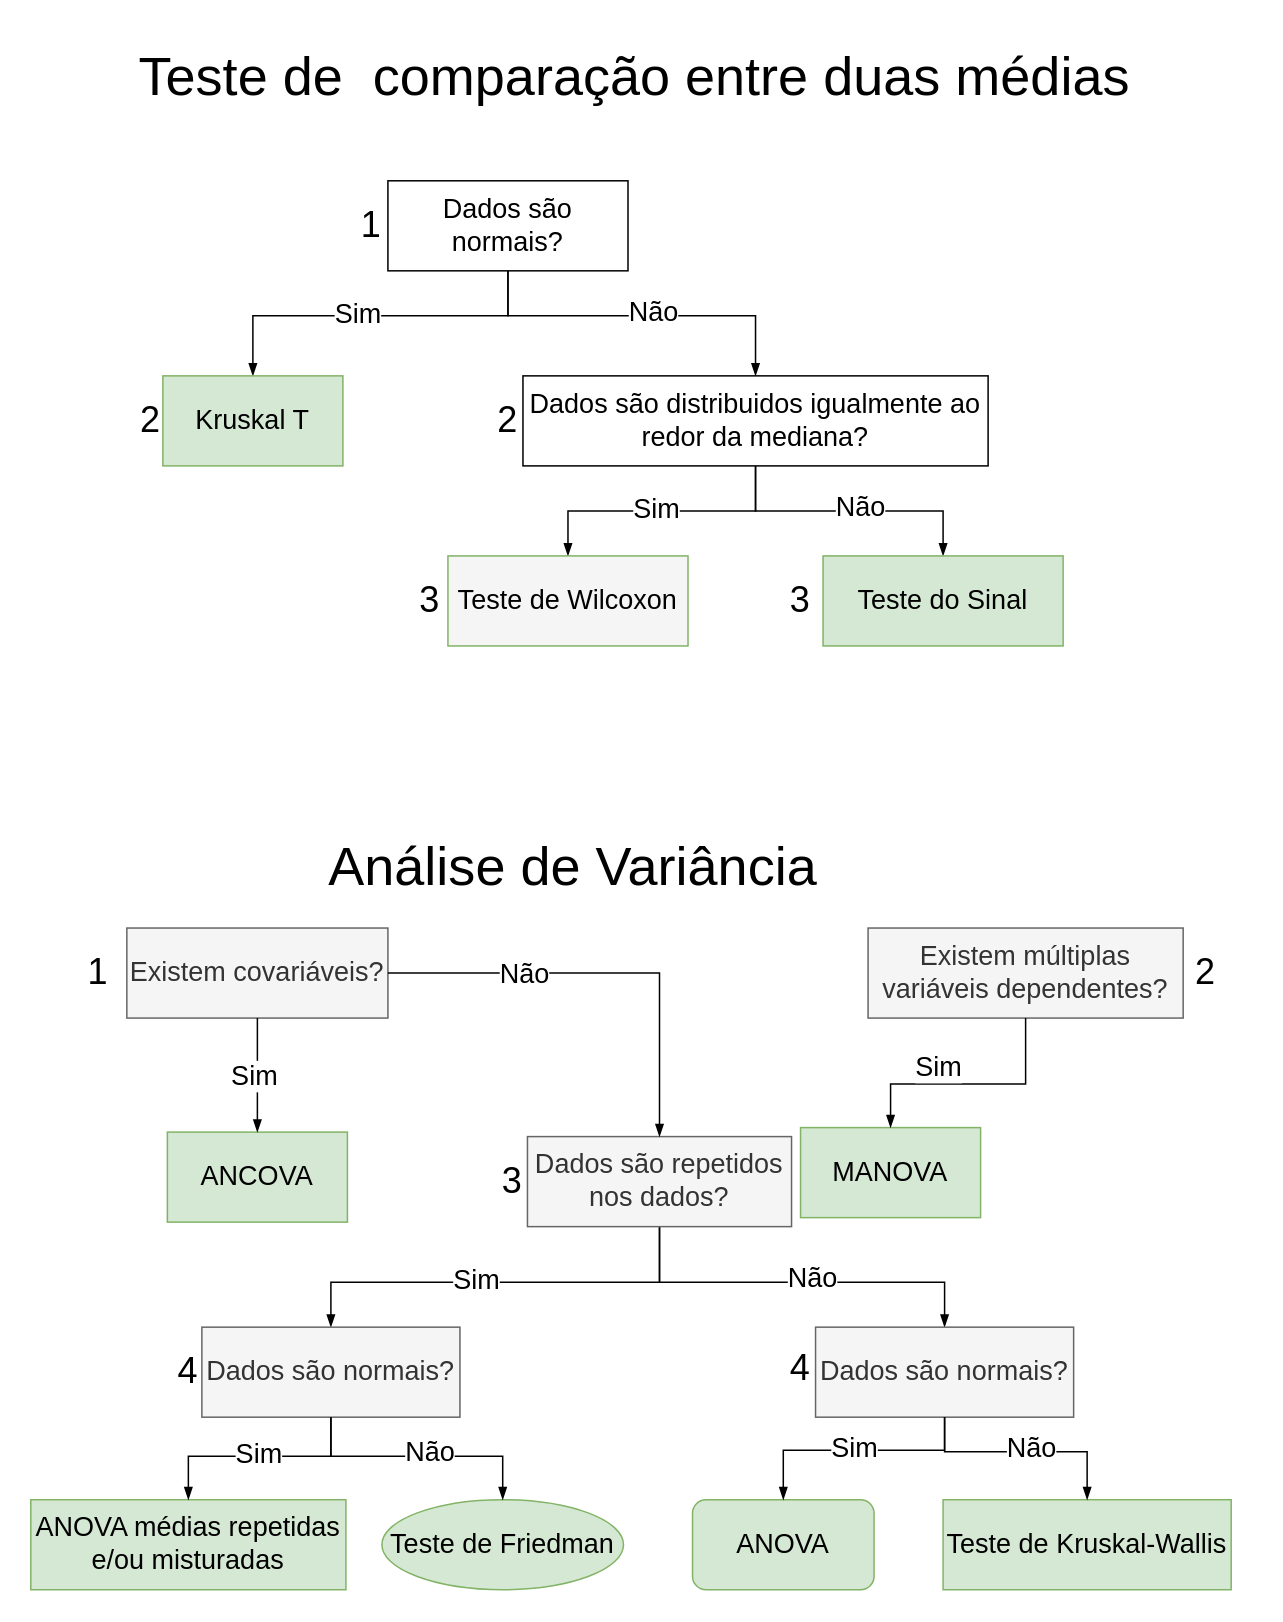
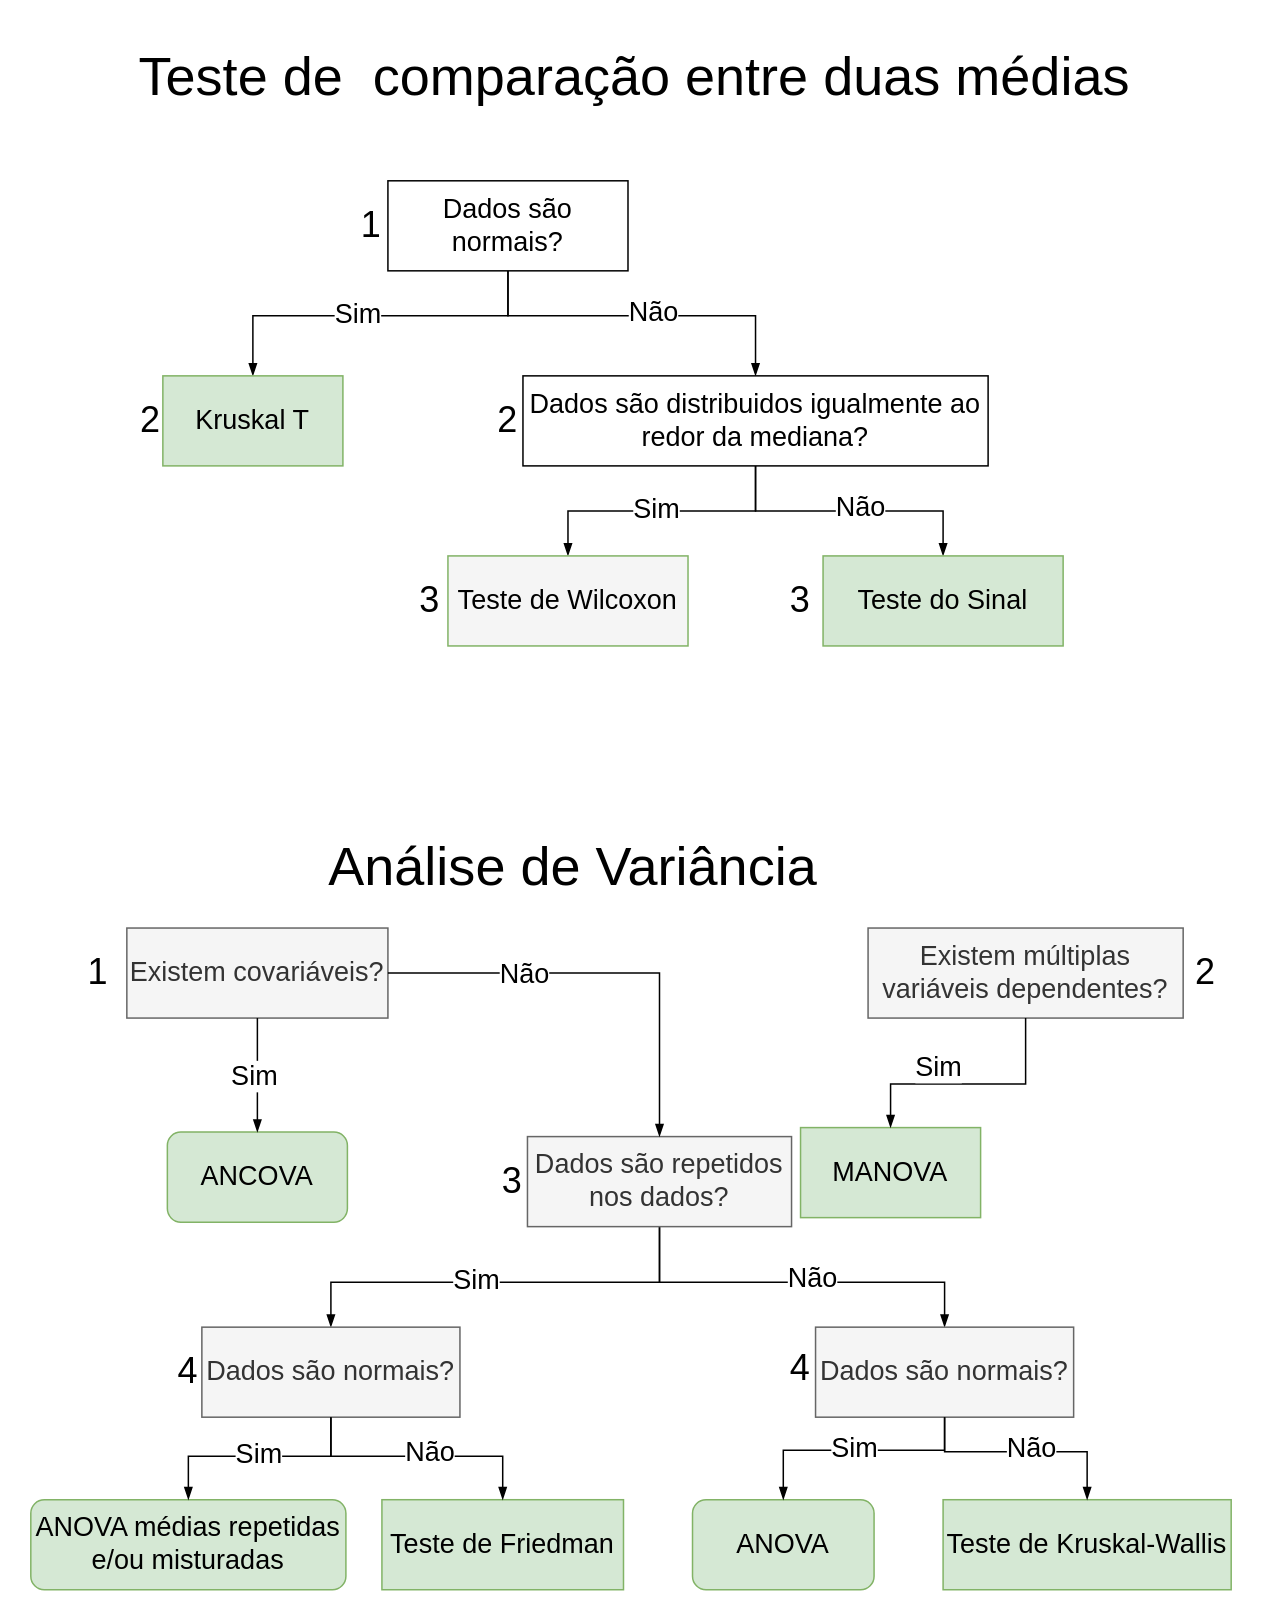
  <mxCell id="0" />
  <mxCell id="1" parent="0" />
  <mxCell id="2" value="" style="endArrow=blockThin;endFill=1;fontSize=11;edgeStyle=elbowEdgeStyle;elbow=vertical;rounded=0;exitX=0.5;exitY=1;exitDx=0;exitDy=0;entryX=0.5;entryY=0;entryDx=0;entryDy=0;" parent="1" source="6" target="8" edge="1"><mxGeometry relative="1" as="geometry"><mxPoint x="417" y="180" as="sourcePoint" /><mxPoint x="258" y="280" as="targetPoint" /><Array as="points"><mxPoint x="248" y="210" /></Array></mxGeometry></mxCell>
  <mxCell id="3" value="Sim" style="edgeLabel;html=1;align=center;verticalAlign=middle;resizable=0;points=[];fontSize=18;" parent="2" vertex="1" connectable="0"><mxGeometry x="0.251" y="-2" relative="1" as="geometry"><mxPoint x="19" as="offset" /></mxGeometry></mxCell>
  <mxCell id="4" value="" style="endArrow=blockThin;endFill=1;fontSize=11;edgeStyle=elbowEdgeStyle;elbow=vertical;rounded=0;exitX=0.5;exitY=1;exitDx=0;exitDy=0;entryX=0.5;entryY=0;entryDx=0;entryDy=0;" parent="1" source="6" target="9" edge="1"><mxGeometry relative="1" as="geometry"><mxPoint x="417" y="180" as="sourcePoint" /><mxPoint x="512" y="280" as="targetPoint" /><Array as="points"><mxPoint x="408" y="210" /></Array></mxGeometry></mxCell>
  <mxCell id="5" value="Não" style="edgeLabel;html=1;align=center;verticalAlign=middle;resizable=0;points=[];fontSize=18;" parent="4" vertex="1" connectable="0"><mxGeometry x="0.072" y="3" relative="1" as="geometry"><mxPoint as="offset" /></mxGeometry></mxCell>
  <mxCell id="6" value="&lt;font style=&quot;font-size: 18px;&quot;&gt;Dados são normais?&lt;/font&gt;" style="rounded=0;whiteSpace=wrap;html=1;" parent="1" vertex="1"><mxGeometry x="258" y="120" width="160" height="60" as="geometry" /></mxCell>
  <mxCell id="7" value="&lt;font style=&quot;font-size: 36px;&quot;&gt;Teste de&amp;nbsp; comparação entre duas médias&lt;/font&gt;" style="text;html=1;align=center;verticalAlign=middle;resizable=0;points=[];autosize=1;strokeColor=none;fillColor=none;" parent="1" vertex="1"><mxGeometry x="82" y="20" width="680" height="60" as="geometry" /></mxCell>
  <mxCell id="8" value="Kruskal T" style="rounded=0;whiteSpace=wrap;html=1;fontSize=18;fillColor=#d5e8d4;strokeColor=#82b366;" parent="1" vertex="1"><mxGeometry x="108" y="250" width="120" height="60" as="geometry" /></mxCell>
  <mxCell id="9" value="Dados são distribuidos igualmente&amp;nbsp;ao redor da mediana?&lt;span style=&quot;color: rgba(0, 0, 0, 0); font-family: monospace; font-size: 0px; text-align: start;&quot;&gt;%3CmxGraphModel%3E%3Croot%3E%3CmxCell%20id%3D%220%22%2F%3E%3CmxCell%20id%3D%221%22%20parent%3D%220%22%2F%3E%3CmxCell%20id%3D%222%22%20value%3D%22Teste%20T%22%20style%3D%22rounded%3D0%3BwhiteSpace%3Dwrap%3Bhtml%3D1%3BfontSize%3D18%3B%22%20vertex%3D%221%22%20parent%3D%221%22%3E%3CmxGeometry%20x%3D%22100%22%20y%3D%22525%22%20width%3D%22120%22%20height%3D%2260%22%20as%3D%22geometry%22%2F%3E%3C%2FmxCell%3E%3C%2Froot%3E%3C%2FmxGraphModel%3E&lt;/span&gt;" style="rounded=0;whiteSpace=wrap;html=1;fontSize=18;" parent="1" vertex="1"><mxGeometry x="348" y="250" width="310" height="60" as="geometry" /></mxCell>
  <mxCell id="10" value="" style="endArrow=blockThin;endFill=1;fontSize=11;edgeStyle=elbowEdgeStyle;elbow=vertical;rounded=0;entryX=0.5;entryY=0;entryDx=0;entryDy=0;exitX=0.5;exitY=1;exitDx=0;exitDy=0;" parent="1" source="9" target="14" edge="1"><mxGeometry relative="1" as="geometry"><mxPoint x="448" y="380" as="sourcePoint" /><mxPoint x="358" y="445" as="targetPoint" /><Array as="points"><mxPoint x="488" y="340" /><mxPoint x="468" y="380" /><mxPoint x="508" y="390" /><mxPoint x="488" y="410" /><mxPoint x="448" y="430" /></Array></mxGeometry></mxCell>
  <mxCell id="11" value="Sim" style="edgeLabel;html=1;align=center;verticalAlign=middle;resizable=0;points=[];fontSize=18;" parent="10" vertex="1" connectable="0"><mxGeometry x="0.251" y="-2" relative="1" as="geometry"><mxPoint x="19" as="offset" /></mxGeometry></mxCell>
  <mxCell id="12" value="" style="endArrow=blockThin;endFill=1;fontSize=11;edgeStyle=elbowEdgeStyle;elbow=vertical;rounded=0;entryX=0.5;entryY=0;entryDx=0;entryDy=0;exitX=0.5;exitY=1;exitDx=0;exitDy=0;" parent="1" source="9" target="15" edge="1"><mxGeometry relative="1" as="geometry"><mxPoint x="788" y="350" as="sourcePoint" /><mxPoint x="638" y="380" as="targetPoint" /><Array as="points"><mxPoint x="588" y="340" /></Array></mxGeometry></mxCell>
  <mxCell id="13" value="Não" style="edgeLabel;html=1;align=center;verticalAlign=middle;resizable=0;points=[];fontSize=18;" parent="12" vertex="1" connectable="0"><mxGeometry x="0.072" y="3" relative="1" as="geometry"><mxPoint as="offset" /></mxGeometry></mxCell>
  <mxCell id="14" value="Teste de Wilcoxon" style="rounded=0;whiteSpace=wrap;html=1;fontSize=18;fillColor=#f5f5f5;strokeColor=#82b366;" parent="1" vertex="1"><mxGeometry x="298" y="370" width="160" height="60" as="geometry" /></mxCell>
  <mxCell id="15" value="Teste do Sinal" style="rounded=0;whiteSpace=wrap;html=1;fontSize=18;fillColor=#d5e8d4;strokeColor=#82b366;" parent="1" vertex="1"><mxGeometry x="548" y="370" width="160" height="60" as="geometry" /></mxCell>
  <mxCell id="16" value="" style="endArrow=blockThin;endFill=1;fontSize=11;edgeStyle=elbowEdgeStyle;elbow=vertical;rounded=0;exitX=0.5;exitY=1;exitDx=0;exitDy=0;entryX=0.5;entryY=0;entryDx=0;entryDy=0;" parent="1" source="20" target="22" edge="1"><mxGeometry relative="1" as="geometry"><mxPoint x="429" y="824" as="sourcePoint" /><mxPoint x="270" y="924" as="targetPoint" /><Array as="points"><mxPoint x="260" y="854" /></Array></mxGeometry></mxCell>
  <mxCell id="17" value="Sim" style="edgeLabel;html=1;align=center;verticalAlign=middle;resizable=0;points=[];fontSize=18;" parent="16" vertex="1" connectable="0"><mxGeometry x="0.251" y="-2" relative="1" as="geometry"><mxPoint x="19" as="offset" /></mxGeometry></mxCell>
  <mxCell id="18" value="" style="endArrow=blockThin;endFill=1;fontSize=11;edgeStyle=elbowEdgeStyle;elbow=vertical;rounded=0;exitX=0.5;exitY=1;exitDx=0;exitDy=0;entryX=0.5;entryY=0;entryDx=0;entryDy=0;" parent="1" source="20" target="23" edge="1"><mxGeometry relative="1" as="geometry"><mxPoint x="429" y="824" as="sourcePoint" /><mxPoint x="608" y="888" as="targetPoint" /><Array as="points"><mxPoint x="420" y="854" /></Array></mxGeometry></mxCell>
  <mxCell id="19" value="Não" style="edgeLabel;html=1;align=center;verticalAlign=middle;resizable=0;points=[];fontSize=18;" parent="18" vertex="1" connectable="0"><mxGeometry x="0.072" y="3" relative="1" as="geometry"><mxPoint as="offset" /></mxGeometry></mxCell>
  <mxCell id="20" value="&lt;font style=&quot;font-size: 18px;&quot;&gt;Dados são repetidos nos dados?&lt;/font&gt;" style="rounded=0;whiteSpace=wrap;html=1;fillColor=#f5f5f5;strokeColor=#666666;fontColor=#333333;" parent="1" vertex="1"><mxGeometry x="351" y="757" width="176" height="60" as="geometry" /></mxCell>
  <mxCell id="21" value="&lt;span style=&quot;font-size: 36px;&quot;&gt;Análise de Variância&lt;br&gt;&lt;/span&gt;" style="text;html=1;align=center;verticalAlign=middle;resizable=0;points=[];autosize=1;strokeColor=none;fillColor=none;" parent="1" vertex="1"><mxGeometry x="208.5" y="549" width="344" height="55" as="geometry" /></mxCell>
  <mxCell id="22" value="Dados são normais?" style="rounded=0;whiteSpace=wrap;html=1;fontSize=18;fillColor=#f5f5f5;strokeColor=#666666;fontColor=#333333;" parent="1" vertex="1"><mxGeometry x="134" y="884" width="172" height="60" as="geometry" /></mxCell>
  <mxCell id="23" value="Dados são normais?" style="rounded=0;whiteSpace=wrap;html=1;fontSize=18;fillColor=#f5f5f5;strokeColor=#666666;fontColor=#333333;" parent="1" vertex="1"><mxGeometry x="543" y="884" width="172" height="60" as="geometry" /></mxCell>
- <mxCell id="24" value="ANOVA médias repetidas e/ou misturadas" style="rounded=0;whiteSpace=wrap;html=1;fontSize=18;fillColor=#d5e8d4;strokeColor=#82b366;" parent="1" vertex="1"><mxGeometry x="20" y="999" width="210" height="60" as="geometry" /></mxCell>
+ <mxCell id="24" value="ANOVA médias repetidas e/ou misturadas" style="whiteSpace=wrap;html=1;fontSize=18;fillColor=#d5e8d4;strokeColor=#82b366;rounded=1;" parent="1" vertex="1"><mxGeometry x="20" y="999" width="210" height="60" as="geometry" /></mxCell>
  <mxCell id="25" value="" style="endArrow=blockThin;endFill=1;fontSize=11;edgeStyle=elbowEdgeStyle;elbow=vertical;rounded=0;exitX=0.5;exitY=1;exitDx=0;exitDy=0;entryX=0.5;entryY=0;entryDx=0;entryDy=0;" parent="1" source="22" target="24" edge="1"><mxGeometry relative="1" as="geometry"><mxPoint x="415" y="948" as="sourcePoint" /><mxPoint x="241" y="1015" as="targetPoint" /><Array as="points"><mxPoint x="167" y="970" /></Array></mxGeometry></mxCell>
  <mxCell id="26" value="Sim" style="edgeLabel;html=1;align=center;verticalAlign=middle;resizable=0;points=[];fontSize=18;" parent="25" vertex="1" connectable="0"><mxGeometry x="0.251" y="-2" relative="1" as="geometry"><mxPoint x="19" as="offset" /></mxGeometry></mxCell>
- <mxCell id="27" value="Teste de&amp;nbsp;Friedman" style="ellipse;whiteSpace=wrap;html=1;fontSize=18;fillColor=#d5e8d4;strokeColor=#82b366;" parent="1" vertex="1"><mxGeometry x="254" y="999" width="161" height="60" as="geometry" /></mxCell>
+ <mxCell id="27" value="Teste de&amp;nbsp;Friedman" style="rounded=0;whiteSpace=wrap;html=1;fontSize=18;fillColor=#d5e8d4;strokeColor=#82b366;" parent="1" vertex="1"><mxGeometry x="254" y="999" width="161" height="60" as="geometry" /></mxCell>
  <mxCell id="28" value="" style="endArrow=blockThin;endFill=1;fontSize=11;edgeStyle=elbowEdgeStyle;elbow=vertical;rounded=0;exitX=0.5;exitY=1;exitDx=0;exitDy=0;entryX=0.5;entryY=0;entryDx=0;entryDy=0;" parent="1" source="22" target="27" edge="1"><mxGeometry relative="1" as="geometry"><mxPoint x="425" y="827" as="sourcePoint" /><mxPoint x="614" y="894" as="targetPoint" /><Array as="points"><mxPoint x="205" y="970" /></Array></mxGeometry></mxCell>
  <mxCell id="29" value="Não" style="edgeLabel;html=1;align=center;verticalAlign=middle;resizable=0;points=[];fontSize=18;" parent="28" vertex="1" connectable="0"><mxGeometry x="0.072" y="3" relative="1" as="geometry"><mxPoint as="offset" /></mxGeometry></mxCell>
  <mxCell id="30" value="ANOVA" style="whiteSpace=wrap;html=1;fontSize=18;fillColor=#d5e8d4;strokeColor=#82b366;rounded=1;" parent="1" vertex="1"><mxGeometry x="461" y="999" width="121" height="60" as="geometry" /></mxCell>
  <mxCell id="31" value="" style="endArrow=blockThin;endFill=1;fontSize=11;edgeStyle=elbowEdgeStyle;elbow=vertical;rounded=0;entryX=0.5;entryY=0;entryDx=0;entryDy=0;exitX=0.5;exitY=1;exitDx=0;exitDy=0;" parent="1" source="23" target="30" edge="1"><mxGeometry relative="1" as="geometry"><mxPoint x="630" y="957" as="sourcePoint" /><mxPoint x="630" y="1070" as="targetPoint" /><Array as="points"><mxPoint x="573" y="966" /></Array></mxGeometry></mxCell>
  <mxCell id="32" value="Sim" style="edgeLabel;html=1;align=center;verticalAlign=middle;resizable=0;points=[];fontSize=18;" parent="31" vertex="1" connectable="0"><mxGeometry x="0.251" y="-2" relative="1" as="geometry"><mxPoint x="19" as="offset" /></mxGeometry></mxCell>
  <mxCell id="33" value="Teste de Kruskal-Wallis" style="rounded=0;whiteSpace=wrap;html=1;fontSize=18;fillColor=#d5e8d4;strokeColor=#82b366;" parent="1" vertex="1"><mxGeometry x="628" y="999" width="192" height="60" as="geometry" /></mxCell>
  <mxCell id="34" value="" style="endArrow=blockThin;endFill=1;fontSize=11;edgeStyle=elbowEdgeStyle;elbow=vertical;rounded=0;exitX=0.5;exitY=1;exitDx=0;exitDy=0;entryX=0.5;entryY=0;entryDx=0;entryDy=0;" parent="1" source="23" target="33" edge="1"><mxGeometry relative="1" as="geometry"><mxPoint x="609" y="999" as="sourcePoint" /><mxPoint x="1003" y="949" as="targetPoint" /><Array as="points"><mxPoint x="684" y="967" /><mxPoint x="594" y="1025" /></Array></mxGeometry></mxCell>
  <mxCell id="35" value="Não" style="edgeLabel;html=1;align=center;verticalAlign=middle;resizable=0;points=[];fontSize=18;" parent="34" vertex="1" connectable="0"><mxGeometry x="0.072" y="3" relative="1" as="geometry"><mxPoint as="offset" /></mxGeometry></mxCell>
  <mxCell id="36" value="Existem covariáveis?" style="rounded=0;whiteSpace=wrap;html=1;fontSize=18;fillColor=#f5f5f5;strokeColor=#666666;fontColor=#333333;" parent="1" vertex="1"><mxGeometry x="84" y="618" width="174" height="60" as="geometry" /></mxCell>
  <mxCell id="37" value="Existem múltiplas variáveis dependentes?" style="rounded=0;whiteSpace=wrap;html=1;fontSize=18;fillColor=#f5f5f5;strokeColor=#666666;fontColor=#333333;" parent="1" vertex="1"><mxGeometry x="578" y="618" width="210" height="60" as="geometry" /></mxCell>
- <mxCell id="38" value="ANCOVA" style="rounded=0;whiteSpace=wrap;html=1;fontSize=18;fillColor=#d5e8d4;strokeColor=#82b366;" parent="1" vertex="1"><mxGeometry x="111" y="754" width="120" height="60" as="geometry" /></mxCell>
+ <mxCell id="38" value="ANCOVA" style="whiteSpace=wrap;html=1;fontSize=18;fillColor=#d5e8d4;strokeColor=#82b366;rounded=1;" parent="1" vertex="1"><mxGeometry x="111" y="754" width="120" height="60" as="geometry" /></mxCell>
  <mxCell id="39" value="MANOVA" style="rounded=0;whiteSpace=wrap;html=1;fontSize=18;fillColor=#d5e8d4;strokeColor=#82b366;" parent="1" vertex="1"><mxGeometry x="533" y="751" width="120" height="60" as="geometry" /></mxCell>
  <mxCell id="40" value="" style="endArrow=blockThin;endFill=1;fontSize=11;edgeStyle=elbowEdgeStyle;elbow=vertical;rounded=0;exitX=0.5;exitY=1;exitDx=0;exitDy=0;entryX=0.5;entryY=0;entryDx=0;entryDy=0;" parent="1" source="36" target="38" edge="1"><mxGeometry relative="1" as="geometry"><mxPoint x="413" y="678" as="sourcePoint" /><mxPoint x="194" y="745" as="targetPoint" /><Array as="points"><mxPoint x="234" y="715" /></Array></mxGeometry></mxCell>
  <mxCell id="41" value="Sim" style="edgeLabel;html=1;align=center;verticalAlign=middle;resizable=0;points=[];fontSize=18;" parent="40" vertex="1" connectable="0"><mxGeometry x="0.251" y="-2" relative="1" as="geometry"><mxPoint x="-1" y="-10" as="offset" /></mxGeometry></mxCell>
  <mxCell id="42" value="" style="endArrow=blockThin;endFill=1;fontSize=11;edgeStyle=elbowEdgeStyle;elbow=vertical;rounded=0;entryX=0.5;entryY=0;entryDx=0;entryDy=0;exitX=0.5;exitY=1;exitDx=0;exitDy=0;exitPerimeter=0;" parent="1" source="37" target="39" edge="1"><mxGeometry relative="1" as="geometry"><mxPoint x="683" y="685" as="sourcePoint" /><mxPoint x="561" y="761" as="targetPoint" /><Array as="points"><mxPoint x="624" y="722" /></Array></mxGeometry></mxCell>
  <mxCell id="43" value="Sim" style="edgeLabel;html=1;align=center;verticalAlign=middle;resizable=0;points=[];fontSize=18;" parent="42" vertex="1" connectable="0"><mxGeometry x="0.251" y="-2" relative="1" as="geometry"><mxPoint x="-1" y="-10" as="offset" /></mxGeometry></mxCell>
  <mxCell id="44" value="" style="endArrow=blockThin;endFill=1;fontSize=11;edgeStyle=elbowEdgeStyle;elbow=vertical;rounded=0;exitX=1;exitY=0.5;exitDx=0;exitDy=0;entryX=0.5;entryY=0;entryDx=0;entryDy=0;" parent="1" source="36" target="20" edge="1"><mxGeometry relative="1" as="geometry"><mxPoint x="449" y="827" as="sourcePoint" /><mxPoint x="639" y="894" as="targetPoint" /><Array as="points"><mxPoint x="372" y="648" /><mxPoint x="430" y="864" /></Array></mxGeometry></mxCell>
  <mxCell id="45" value="Não" style="edgeLabel;html=1;align=center;verticalAlign=middle;resizable=0;points=[];fontSize=18;" parent="44" vertex="1" connectable="0"><mxGeometry x="0.072" y="3" relative="1" as="geometry"><mxPoint x="-65" y="3" as="offset" /></mxGeometry></mxCell>
  <mxCell id="46" value="&lt;font style=&quot;font-size: 24px;&quot;&gt;1&lt;/font&gt;" style="text;html=1;strokeColor=none;fillColor=none;align=center;verticalAlign=middle;whiteSpace=wrap;rounded=0;" vertex="1" parent="1"><mxGeometry x="217" y="135" width="60" height="30" as="geometry" /></mxCell>
  <mxCell id="47" value="&lt;font style=&quot;font-size: 24px;&quot;&gt;2&lt;/font&gt;" style="text;html=1;strokeColor=none;fillColor=none;align=center;verticalAlign=middle;whiteSpace=wrap;rounded=0;" vertex="1" parent="1"><mxGeometry x="70" y="265" width="60" height="30" as="geometry" /></mxCell>
  <mxCell id="48" value="&lt;font style=&quot;font-size: 24px;&quot;&gt;2&lt;/font&gt;" style="text;html=1;strokeColor=none;fillColor=none;align=center;verticalAlign=middle;whiteSpace=wrap;rounded=0;" vertex="1" parent="1"><mxGeometry x="308" y="265" width="60" height="30" as="geometry" /></mxCell>
  <mxCell id="49" value="&lt;font style=&quot;font-size: 24px;&quot;&gt;3&lt;/font&gt;" style="text;html=1;strokeColor=none;fillColor=none;align=center;verticalAlign=middle;whiteSpace=wrap;rounded=0;" vertex="1" parent="1"><mxGeometry x="256" y="385" width="60" height="30" as="geometry" /></mxCell>
  <mxCell id="50" value="&lt;font style=&quot;font-size: 24px;&quot;&gt;3&lt;/font&gt;" style="text;html=1;strokeColor=none;fillColor=none;align=center;verticalAlign=middle;whiteSpace=wrap;rounded=0;" vertex="1" parent="1"><mxGeometry x="503" y="385" width="60" height="30" as="geometry" /></mxCell>
  <mxCell id="51" value="&lt;font style=&quot;font-size: 24px;&quot;&gt;1&lt;/font&gt;" style="text;html=1;strokeColor=none;fillColor=none;align=center;verticalAlign=middle;whiteSpace=wrap;rounded=0;" vertex="1" parent="1"><mxGeometry x="35" y="633" width="60" height="30" as="geometry" /></mxCell>
  <mxCell id="52" value="&lt;font style=&quot;font-size: 24px;&quot;&gt;2&lt;/font&gt;" style="text;html=1;strokeColor=none;fillColor=none;align=center;verticalAlign=middle;whiteSpace=wrap;rounded=0;" vertex="1" parent="1"><mxGeometry x="773" y="633" width="60" height="30" as="geometry" /></mxCell>
  <mxCell id="53" value="&lt;font style=&quot;font-size: 24px;&quot;&gt;4&lt;/font&gt;" style="text;html=1;strokeColor=none;fillColor=none;align=center;verticalAlign=middle;whiteSpace=wrap;rounded=0;" vertex="1" parent="1"><mxGeometry x="503" y="897" width="60" height="30" as="geometry" /></mxCell>
  <mxCell id="54" value="&lt;font style=&quot;font-size: 24px;&quot;&gt;3&lt;/font&gt;" style="text;html=1;strokeColor=none;fillColor=none;align=center;verticalAlign=middle;whiteSpace=wrap;rounded=0;" vertex="1" parent="1"><mxGeometry x="311" y="772" width="60" height="30" as="geometry" /></mxCell>
  <mxCell id="55" value="&lt;font style=&quot;font-size: 24px;&quot;&gt;4&lt;/font&gt;" style="text;html=1;strokeColor=none;fillColor=none;align=center;verticalAlign=middle;whiteSpace=wrap;rounded=0;" vertex="1" parent="1"><mxGeometry x="95" y="899" width="60" height="30" as="geometry" /></mxCell>
